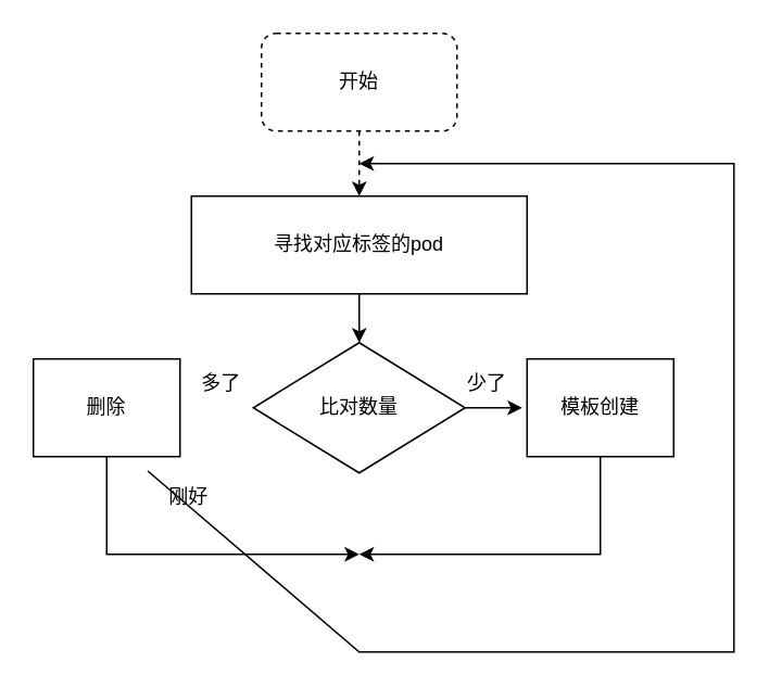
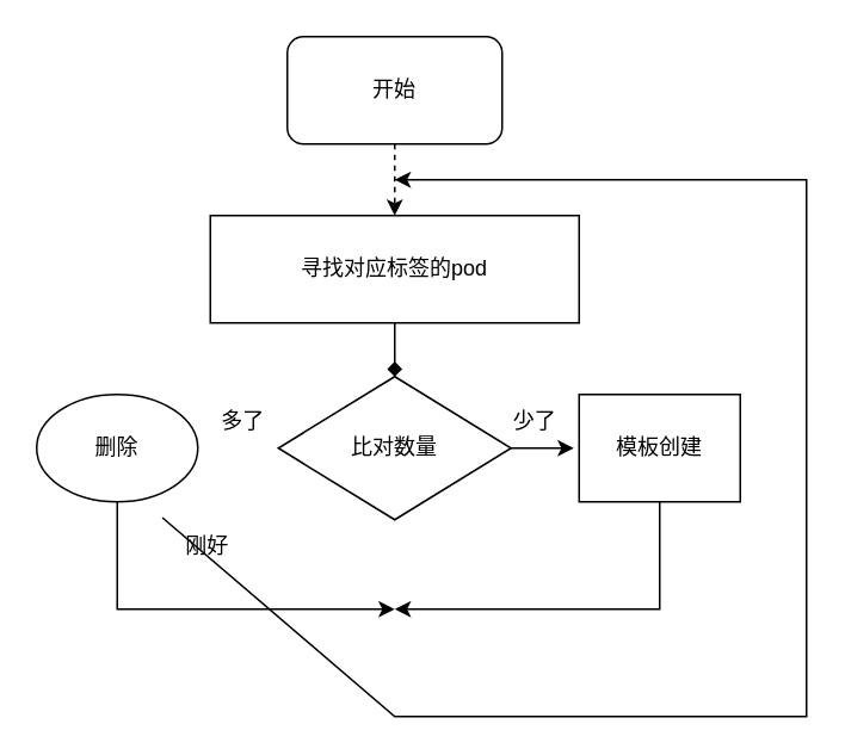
  <mxCell id="0" />
  <mxCell id="1" parent="0" />
  <mxCell id="2" style="edgeStyle=orthogonalEdgeStyle;rounded=0;orthogonalLoop=1;jettySize=auto;html=1;entryX=0.5;entryY=0;entryDx=0;entryDy=0;dashed=1;" edge="1" parent="1" source="3" target="5"><mxGeometry relative="1" as="geometry" /></mxCell>
- <mxCell id="3" value="开始" style="rounded=1;whiteSpace=wrap;html=1;dashed=1;" vertex="1" parent="1"><mxGeometry x="160" y="20" width="120" height="60" as="geometry" /></mxCell>
- <mxCell id="4" style="edgeStyle=orthogonalEdgeStyle;rounded=0;orthogonalLoop=1;jettySize=auto;html=1;entryX=0.5;entryY=0;entryDx=0;entryDy=0;" edge="1" parent="1" source="5" target="7"><mxGeometry relative="1" as="geometry" /></mxCell>
+ <mxCell id="3" value="开始" style="rounded=1;whiteSpace=wrap;html=1;" vertex="1" parent="1"><mxGeometry x="160" y="20" width="120" height="60" as="geometry" /></mxCell>
+ <mxCell id="4" style="edgeStyle=orthogonalEdgeStyle;rounded=0;orthogonalLoop=1;jettySize=auto;html=1;entryX=0.5;entryY=0;entryDx=0;entryDy=0;endArrow=diamond;" edge="1" parent="1" source="5" target="7"><mxGeometry relative="1" as="geometry" /></mxCell>
  <mxCell id="5" value="寻找对应标签的pod" style="rounded=0;whiteSpace=wrap;html=1;" vertex="1" parent="1"><mxGeometry x="117" y="120" width="206" height="60" as="geometry" /></mxCell>
  <mxCell id="6" style="edgeStyle=orthogonalEdgeStyle;rounded=0;orthogonalLoop=1;jettySize=auto;html=1;" edge="1" parent="1" source="7"><mxGeometry relative="1" as="geometry"><mxPoint x="320" y="250" as="targetPoint" /></mxGeometry></mxCell>
  <mxCell id="7" value="比对数量" style="rhombus;whiteSpace=wrap;html=1;" vertex="1" parent="1"><mxGeometry x="155" y="210" width="130" height="80" as="geometry" /></mxCell>
- <mxCell id="8" value="删除" style="rounded=0;whiteSpace=wrap;html=1;" vertex="1" parent="1"><mxGeometry x="20" y="220" width="90" height="60" as="geometry" /></mxCell>
+ <mxCell id="8" value="删除" style="ellipse;whiteSpace=wrap;html=1;" vertex="1" parent="1"><mxGeometry x="20" y="220" width="90" height="60" as="geometry" /></mxCell>
  <mxCell id="9" value="模板创建" style="rounded=0;whiteSpace=wrap;html=1;" vertex="1" parent="1"><mxGeometry x="323" y="220" width="90" height="60" as="geometry" /></mxCell>
  <mxCell id="10" value="多了" style="text;html=1;align=center;verticalAlign=middle;resizable=0;points=[];autosize=1;strokeColor=none;fillColor=none;" vertex="1" parent="1"><mxGeometry x="110" y="220" width="50" height="30" as="geometry" /></mxCell>
  <mxCell id="11" value="少了" style="text;html=1;align=center;verticalAlign=middle;resizable=0;points=[];autosize=1;strokeColor=none;fillColor=none;" vertex="1" parent="1"><mxGeometry x="273" y="220" width="50" height="30" as="geometry" /></mxCell>
  <mxCell id="12" value="" style="endArrow=classic;html=1;rounded=0;exitX=0.5;exitY=1;exitDx=0;exitDy=0;" edge="1" parent="1" source="8"><mxGeometry width="50" height="50" relative="1" as="geometry"><mxPoint x="60" y="400" as="sourcePoint" /><mxPoint x="220" y="340" as="targetPoint" /><Array as="points"><mxPoint x="65" y="340" /></Array></mxGeometry></mxCell>
  <mxCell id="13" value="" style="endArrow=classic;html=1;rounded=0;exitX=0.5;exitY=1;exitDx=0;exitDy=0;" edge="1" parent="1" source="9"><mxGeometry width="50" height="50" relative="1" as="geometry"><mxPoint x="260" y="450" as="sourcePoint" /><mxPoint x="220" y="340" as="targetPoint" /><Array as="points"><mxPoint x="368" y="340" /></Array></mxGeometry></mxCell>
  <mxCell id="14" value="刚好" style="text;html=1;align=center;verticalAlign=middle;resizable=0;points=[];autosize=1;strokeColor=none;fillColor=none;" vertex="1" parent="1"><mxGeometry x="90" y="290" width="50" height="30" as="geometry" /></mxCell>
  <mxCell id="15" value="" style="endArrow=classic;html=1;rounded=0;exitX=0.004;exitY=-0.04;exitDx=0;exitDy=0;exitPerimeter=0;" edge="1" parent="1" source="14"><mxGeometry width="50" height="50" relative="1" as="geometry"><mxPoint x="180" y="410" as="sourcePoint" /><mxPoint x="220" y="100" as="targetPoint" /><Array as="points"><mxPoint x="220" y="400" /><mxPoint x="450" y="400" /><mxPoint x="450" y="100" /></Array></mxGeometry></mxCell>
